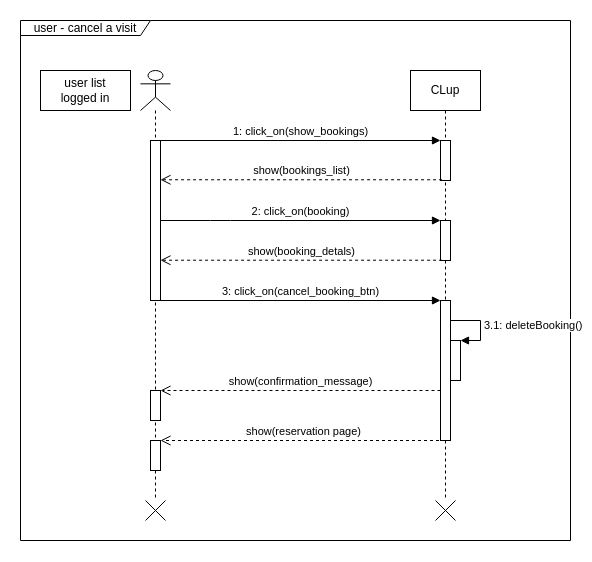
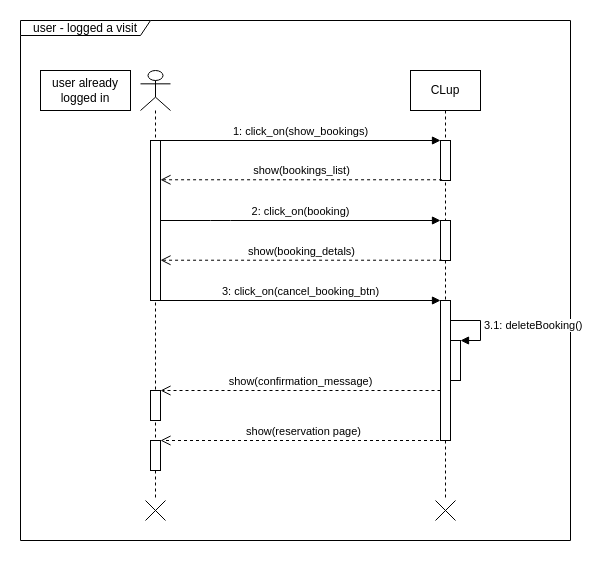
  <mxCell id="0" />
  <mxCell id="1" parent="0" />
- <mxCell id="2" value="user - cancel a visit" style="shape=umlFrame;whiteSpace=wrap;html=1;width=130;height=15;" parent="1" vertex="1"><mxGeometry x="20" width="550" height="520" as="geometry" y="20" /></mxCell>
+ <mxCell id="2" value="user - logged a visit" style="shape=umlFrame;whiteSpace=wrap;html=1;width=130;height=15;" parent="1" vertex="1"><mxGeometry x="20" width="550" height="520" as="geometry" y="20" /></mxCell>
  <mxCell id="3" value="" style="rounded=0;whiteSpace=wrap;html=1;" parent="1" vertex="1"><mxGeometry x="40" y="70" width="90" height="40" as="geometry" /></mxCell>
- <mxCell id="4" value="user list logged in" style="text;html=1;strokeColor=none;fillColor=none;align=center;verticalAlign=middle;whiteSpace=wrap;rounded=0;" parent="1" vertex="1"><mxGeometry x="50" y="80" width="70" height="20" as="geometry" /></mxCell>
+ <mxCell id="4" value="user already logged in" style="text;html=1;strokeColor=none;fillColor=none;align=center;verticalAlign=middle;whiteSpace=wrap;rounded=0;" parent="1" vertex="1"><mxGeometry x="50" y="80" width="70" height="20" as="geometry" /></mxCell>
  <mxCell id="5" value="" style="shape=umlLifeline;participant=umlActor;perimeter=lifelinePerimeter;whiteSpace=wrap;html=1;container=1;collapsible=0;recursiveResize=0;verticalAlign=top;spacingTop=36;outlineConnect=0;" parent="1" vertex="1"><mxGeometry x="140" y="70" width="30" height="430" as="geometry" /></mxCell>
  <mxCell id="6" value="" style="html=1;points=[];perimeter=orthogonalPerimeter;" parent="5" vertex="1"><mxGeometry x="10" y="70" width="10" height="160" as="geometry" /></mxCell>
  <mxCell id="7" value="" style="html=1;points=[];perimeter=orthogonalPerimeter;" parent="5" vertex="1"><mxGeometry x="10" y="320" width="10" height="30" as="geometry" /></mxCell>
  <mxCell id="8" value="" style="html=1;points=[];perimeter=orthogonalPerimeter;" parent="5" vertex="1"><mxGeometry x="10" y="370" width="10" height="30" as="geometry" /></mxCell>
  <mxCell id="9" value="CLup" style="shape=umlLifeline;perimeter=lifelinePerimeter;whiteSpace=wrap;html=1;container=1;collapsible=0;recursiveResize=0;outlineConnect=0;" parent="1" vertex="1"><mxGeometry x="410" y="70" width="70" height="430" as="geometry" /></mxCell>
  <mxCell id="10" value="" style="html=1;points=[];perimeter=orthogonalPerimeter;" parent="9" vertex="1"><mxGeometry x="30" y="70" width="10" height="40" as="geometry" /></mxCell>
  <mxCell id="11" value="" style="html=1;points=[];perimeter=orthogonalPerimeter;" parent="9" vertex="1"><mxGeometry x="30" y="150" width="10" height="40" as="geometry" /></mxCell>
  <mxCell id="12" value="" style="html=1;points=[];perimeter=orthogonalPerimeter;" parent="9" vertex="1"><mxGeometry x="30" y="230" width="10" height="140" as="geometry" /></mxCell>
  <mxCell id="13" value="" style="html=1;points=[];perimeter=orthogonalPerimeter;" parent="9" vertex="1"><mxGeometry x="40" y="270" width="10" height="40" as="geometry" /></mxCell>
  <mxCell id="14" value="3.1: deleteBooking()" style="edgeStyle=orthogonalEdgeStyle;html=1;align=left;spacingLeft=2;endArrow=block;rounded=0;entryX=1;entryY=0;" parent="9" source="12" target="13" edge="1"><mxGeometry relative="1" as="geometry"><mxPoint x="45" y="250" as="sourcePoint" /><Array as="points"><mxPoint x="70" y="250" /><mxPoint x="70" y="270" /></Array></mxGeometry></mxCell>
  <mxCell id="15" value="1: click_on(show_bookings)" style="html=1;verticalAlign=bottom;endArrow=block;entryX=0;entryY=0;" parent="1" source="6" target="10" edge="1"><mxGeometry relative="1" as="geometry"><mxPoint x="250" y="150" as="sourcePoint" /></mxGeometry></mxCell>
  <mxCell id="16" value="show(bookings_list)" style="html=1;verticalAlign=bottom;endArrow=open;dashed=1;endSize=8;exitX=0.157;exitY=0.982;exitDx=0;exitDy=0;exitPerimeter=0;" parent="1" source="10" target="6" edge="1"><mxGeometry relative="1" as="geometry"><mxPoint x="250" y="226" as="targetPoint" /></mxGeometry></mxCell>
  <mxCell id="17" value="2: click_on(booking)" style="html=1;verticalAlign=bottom;endArrow=block;" parent="1" source="6" target="11" edge="1"><mxGeometry relative="1" as="geometry"><mxPoint x="162" y="250" as="sourcePoint" /><Array as="points"><mxPoint x="220" y="220" /></Array></mxGeometry></mxCell>
  <mxCell id="18" value="show(booking_detals)" style="html=1;verticalAlign=bottom;endArrow=open;dashed=1;endSize=8;exitX=0.157;exitY=0.993;exitDx=0;exitDy=0;exitPerimeter=0;" parent="1" source="11" target="6" edge="1"><mxGeometry relative="1" as="geometry"><mxPoint x="159.58" y="289.69" as="targetPoint" /></mxGeometry></mxCell>
  <mxCell id="19" value="3: click_on(cancel_booking_btn)" style="html=1;verticalAlign=bottom;endArrow=block;entryX=0;entryY=0;" parent="1" source="6" target="12" edge="1"><mxGeometry relative="1" as="geometry"><mxPoint x="159.59" y="320.77" as="sourcePoint" /></mxGeometry></mxCell>
  <mxCell id="20" value="show(confirmation_message)" style="html=1;verticalAlign=bottom;endArrow=open;dashed=1;endSize=8;" parent="1" source="12" target="7" edge="1"><mxGeometry relative="1" as="geometry"><mxPoint x="155.1" y="389.996" as="targetPoint" /><mxPoint x="435" y="389.996" as="sourcePoint" /></mxGeometry></mxCell>
  <mxCell id="21" value="" style="shape=umlDestroy;" parent="1" vertex="1"><mxGeometry x="435" y="500" width="20" height="20" as="geometry" /></mxCell>
  <mxCell id="22" value="" style="shape=umlDestroy;" parent="1" vertex="1"><mxGeometry x="145" y="500" width="20" height="20" as="geometry" /></mxCell>
  <mxCell id="23" value="show(reservation page)" style="html=1;verticalAlign=bottom;endArrow=open;dashed=1;endSize=8;" parent="1" source="9" target="8" edge="1"><mxGeometry relative="1" as="geometry"><mxPoint x="290" y="440" as="sourcePoint" /><mxPoint x="210" y="440" as="targetPoint" /></mxGeometry></mxCell>
